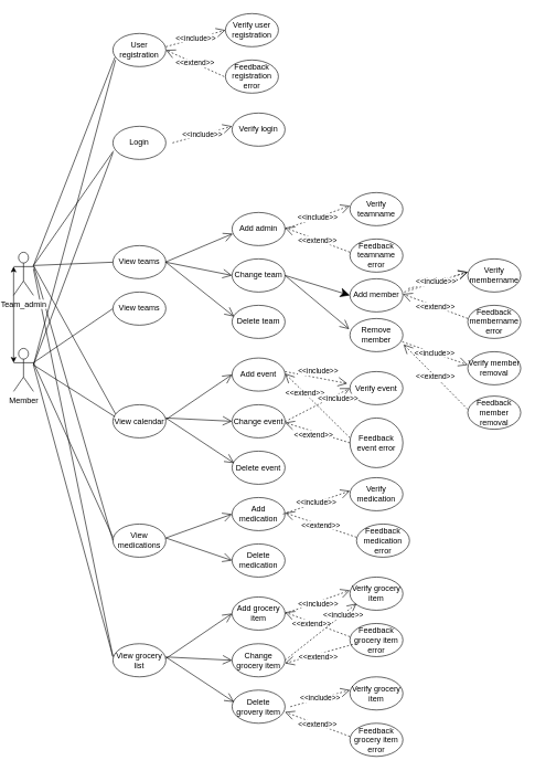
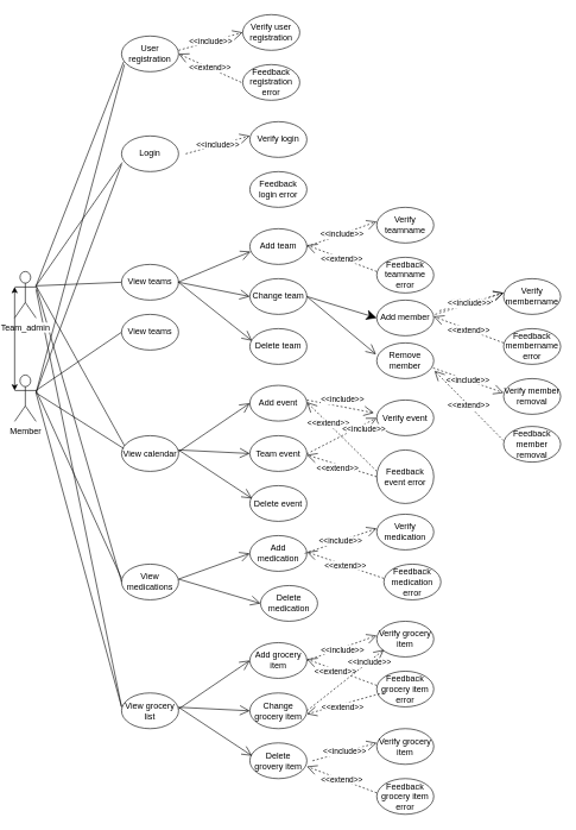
  <mxCell id="0" />
  <mxCell id="1" parent="0" />
  <mxCell id="2" value="User registration" style="ellipse;whiteSpace=wrap;html=1;" parent="1" vertex="1"><mxGeometry x="170" y="50" width="80" height="50" as="geometry" /></mxCell>
  <mxCell id="3" value="Verify user registration" style="ellipse;whiteSpace=wrap;html=1;" parent="1" vertex="1"><mxGeometry x="340" y="20" width="80" height="50" as="geometry" /></mxCell>
  <mxCell id="4" value="&lt;div&gt;Feedback registration&lt;/div&gt;&lt;div&gt;error&lt;/div&gt;" style="ellipse;whiteSpace=wrap;html=1;" parent="1" vertex="1"><mxGeometry x="340" y="90" width="80" height="50" as="geometry" /></mxCell>
  <mxCell id="5" value="Login" style="ellipse;whiteSpace=wrap;html=1;" parent="1" vertex="1"><mxGeometry x="170" y="190" width="80" height="50" as="geometry" /></mxCell>
  <mxCell id="6" value="Verify login" style="ellipse;whiteSpace=wrap;html=1;" parent="1" vertex="1"><mxGeometry x="350" y="170" width="80" height="50" as="geometry" /></mxCell>
+ <mxCell id="7" value="Feedback login error" style="ellipse;whiteSpace=wrap;html=1;" parent="1" vertex="1"><mxGeometry x="350" y="240" width="80" height="50" as="geometry" /></mxCell>
  <mxCell id="8" value="View teams" style="ellipse;whiteSpace=wrap;html=1;" parent="1" vertex="1"><mxGeometry x="170" y="370" width="80" height="50" as="geometry" /></mxCell>
- <mxCell id="9" value="Add admin" style="ellipse;whiteSpace=wrap;html=1;" parent="1" vertex="1"><mxGeometry x="350" y="320" width="80" height="50" as="geometry" /></mxCell>
+ <mxCell id="9" value="Add team" style="ellipse;whiteSpace=wrap;html=1;" parent="1" vertex="1"><mxGeometry x="350" y="320" width="80" height="50" as="geometry" /></mxCell>
  <mxCell id="10" value="Change team" style="ellipse;whiteSpace=wrap;html=1;" parent="1" vertex="1"><mxGeometry x="350" y="390" width="80" height="50" as="geometry" /></mxCell>
  <mxCell id="11" value="Delete team" style="ellipse;whiteSpace=wrap;html=1;" parent="1" vertex="1"><mxGeometry x="350" y="460" width="80" height="50" as="geometry" /></mxCell>
  <mxCell id="12" value="Add member" style="ellipse;whiteSpace=wrap;html=1;" parent="1" vertex="1"><mxGeometry x="528" y="420" width="80" height="50" as="geometry" /></mxCell>
  <mxCell id="13" value="Remove member" style="ellipse;whiteSpace=wrap;html=1;" parent="1" vertex="1"><mxGeometry x="528" y="480" width="80" height="50" as="geometry" /></mxCell>
  <mxCell id="14" value="View calendar" style="ellipse;whiteSpace=wrap;html=1;" parent="1" vertex="1"><mxGeometry x="170" y="610" width="80" height="50" as="geometry" /></mxCell>
  <mxCell id="15" value="Add event" style="ellipse;whiteSpace=wrap;html=1;" parent="1" vertex="1"><mxGeometry x="350" y="539.5" width="80" height="50" as="geometry" /></mxCell>
- <mxCell id="16" value="Change event" style="ellipse;whiteSpace=wrap;html=1;" parent="1" vertex="1"><mxGeometry x="350" y="610" width="80" height="50" as="geometry" /></mxCell>
+ <mxCell id="16" value="Team event" style="ellipse;whiteSpace=wrap;html=1;" parent="1" vertex="1"><mxGeometry x="350" y="610" width="80" height="50" as="geometry" /></mxCell>
  <mxCell id="17" value="Delete event" style="ellipse;whiteSpace=wrap;html=1;" parent="1" vertex="1"><mxGeometry x="350" y="680" width="80" height="50" as="geometry" /></mxCell>
  <mxCell id="18" value="View medications" style="ellipse;whiteSpace=wrap;html=1;" parent="1" vertex="1"><mxGeometry x="170" y="790" width="80" height="50" as="geometry" /></mxCell>
  <mxCell id="19" value="Add medication" style="ellipse;whiteSpace=wrap;html=1;" parent="1" vertex="1"><mxGeometry x="350" y="750" width="80" height="50" as="geometry" /></mxCell>
- <mxCell id="20" value="Delete medication" style="ellipse;whiteSpace=wrap;html=1;" parent="1" vertex="1"><mxGeometry x="350" y="820" width="80" height="50" as="geometry" /></mxCell>
+ <mxCell id="20" value="Delete medication" style="ellipse;whiteSpace=wrap;html=1;" parent="1" vertex="1"><mxGeometry x="365" y="820" width="80" height="50" as="geometry" /></mxCell>
  <mxCell id="21" value="&amp;lt;&amp;lt;include&amp;gt;&amp;gt;" style="endArrow=open;endSize=12;dashed=1;html=1;entryX=0;entryY=0.5;entryDx=0;entryDy=0;" parent="1" target="3" edge="1"><mxGeometry width="160" relative="1" as="geometry"><mxPoint x="250" y="70" as="sourcePoint" /><mxPoint x="410" y="70" as="targetPoint" /></mxGeometry></mxCell>
  <mxCell id="22" value="&amp;lt;&amp;lt;include&amp;gt;&amp;gt;" style="endArrow=open;endSize=12;dashed=1;html=1;entryX=0;entryY=0.5;entryDx=0;entryDy=0;" parent="1" edge="1"><mxGeometry width="160" relative="1" as="geometry"><mxPoint x="260" y="215" as="sourcePoint" /><mxPoint x="350" y="190" as="targetPoint" /></mxGeometry></mxCell>
  <mxCell id="23" value="&amp;lt;&amp;lt;extend&amp;gt;&amp;gt;" style="endArrow=open;endSize=12;dashed=1;html=1;entryX=1;entryY=0.5;entryDx=0;entryDy=0;" parent="1" target="2" edge="1"><mxGeometry width="160" relative="1" as="geometry"><mxPoint x="338" y="115" as="sourcePoint" /><mxPoint x="360" y="200" as="targetPoint" /></mxGeometry></mxCell>
  <mxCell id="24" value="" style="endArrow=open;endFill=1;endSize=12;html=1;entryX=0.013;entryY=0.64;entryDx=0;entryDy=0;entryPerimeter=0;" parent="1" target="9" edge="1"><mxGeometry width="160" relative="1" as="geometry"><mxPoint x="249" y="395" as="sourcePoint" /><mxPoint x="420" y="394.5" as="targetPoint" /></mxGeometry></mxCell>
  <mxCell id="25" value="" style="endArrow=classic;endFill=1;endSize=12;html=1;entryX=0;entryY=0.5;entryDx=0;entryDy=0;exitX=1;exitY=0.5;exitDx=0;exitDy=0;" parent="1" target="12" edge="1" source="10"><mxGeometry width="160" relative="1" as="geometry"><mxPoint x="458" y="435" as="sourcePoint" /><mxPoint x="535.04" y="427" as="targetPoint" /></mxGeometry></mxCell>
  <mxCell id="26" value="" style="endArrow=open;endFill=1;endSize=12;html=1;exitX=1;exitY=0.5;exitDx=0;exitDy=0;" parent="1" edge="1" source="10"><mxGeometry width="160" relative="1" as="geometry"><mxPoint x="458" y="435" as="sourcePoint" /><mxPoint x="527" y="496" as="targetPoint" /></mxGeometry></mxCell>
  <mxCell id="27" value="" style="endArrow=open;endFill=1;endSize=12;html=1;entryX=0.038;entryY=0.34;entryDx=0;entryDy=0;entryPerimeter=0;exitX=1;exitY=0.5;exitDx=0;exitDy=0;" parent="1" source="8" target="11" edge="1"><mxGeometry width="160" relative="1" as="geometry"><mxPoint x="270" y="404.5" as="sourcePoint" /><mxPoint x="362" y="367" as="targetPoint" /></mxGeometry></mxCell>
  <mxCell id="28" value="" style="endArrow=none;html=1;entryX=0.038;entryY=0.72;entryDx=0;entryDy=0;entryPerimeter=0;" parent="1" target="2" edge="1"><mxGeometry width="50" height="50" relative="1" as="geometry"><mxPoint x="50" y="400" as="sourcePoint" /><mxPoint x="90" y="370" as="targetPoint" /></mxGeometry></mxCell>
  <mxCell id="29" value="" style="endArrow=none;html=1;entryX=0.013;entryY=0.74;entryDx=0;entryDy=0;entryPerimeter=0;" parent="1" target="5" edge="1"><mxGeometry width="50" height="50" relative="1" as="geometry"><mxPoint x="50" y="400" as="sourcePoint" /><mxPoint x="100" y="350" as="targetPoint" /></mxGeometry></mxCell>
  <mxCell id="30" value="" style="endArrow=none;html=1;entryX=0;entryY=0.5;entryDx=0;entryDy=0;" parent="1" target="8" edge="1"><mxGeometry width="50" height="50" relative="1" as="geometry"><mxPoint x="50" y="400" as="sourcePoint" /><mxPoint x="120" y="360" as="targetPoint" /></mxGeometry></mxCell>
  <mxCell id="31" value="" style="endArrow=none;html=1;entryX=0.05;entryY=0.28;entryDx=0;entryDy=0;entryPerimeter=0;" parent="1" target="14" edge="1"><mxGeometry width="50" height="50" relative="1" as="geometry"><mxPoint x="50" y="400" as="sourcePoint" /><mxPoint x="180" y="405" as="targetPoint" /></mxGeometry></mxCell>
  <mxCell id="32" value="" style="endArrow=none;html=1;entryX=0;entryY=0.5;entryDx=0;entryDy=0;" parent="1" target="18" edge="1"><mxGeometry width="50" height="50" relative="1" as="geometry"><mxPoint x="50" y="400" as="sourcePoint" /><mxPoint x="170" y="770" as="targetPoint" /></mxGeometry></mxCell>
  <mxCell id="33" value="" style="endArrow=open;endFill=1;endSize=12;html=1;entryX=0;entryY=0.5;entryDx=0;entryDy=0;exitX=1;exitY=0.5;exitDx=0;exitDy=0;" parent="1" source="8" target="10" edge="1"><mxGeometry width="160" relative="1" as="geometry"><mxPoint x="250" y="389" as="sourcePoint" /><mxPoint x="356" y="460" as="targetPoint" /></mxGeometry></mxCell>
  <mxCell id="34" value="" style="endArrow=open;endFill=1;endSize=12;html=1;entryX=0.038;entryY=0.36;entryDx=0;entryDy=0;entryPerimeter=0;exitX=0.963;exitY=0.72;exitDx=0;exitDy=0;exitPerimeter=0;" parent="1" target="17" edge="1"><mxGeometry width="160" relative="1" as="geometry"><mxPoint x="250" y="630" as="sourcePoint" /><mxPoint x="356" y="701" as="targetPoint" /></mxGeometry></mxCell>
  <mxCell id="35" value="" style="endArrow=open;endFill=1;endSize=12;html=1;entryX=0;entryY=0.5;entryDx=0;entryDy=0;exitX=1;exitY=0.5;exitDx=0;exitDy=0;" parent="1" target="16" edge="1"><mxGeometry width="160" relative="1" as="geometry"><mxPoint x="250" y="630" as="sourcePoint" /><mxPoint x="350" y="660" as="targetPoint" /></mxGeometry></mxCell>
  <mxCell id="36" value="" style="endArrow=open;endFill=1;endSize=12;html=1;entryX=0;entryY=0.5;entryDx=0;entryDy=0;" parent="1" target="15" edge="1"><mxGeometry width="160" relative="1" as="geometry"><mxPoint x="250" y="632.5" as="sourcePoint" /><mxPoint x="352.04" y="589.5" as="targetPoint" /></mxGeometry></mxCell>
  <mxCell id="37" value="" style="endArrow=open;endFill=1;endSize=12;html=1;entryX=0;entryY=0.5;entryDx=0;entryDy=0;exitX=0.963;exitY=0.72;exitDx=0;exitDy=0;exitPerimeter=0;" parent="1" target="20" edge="1"><mxGeometry width="160" relative="1" as="geometry"><mxPoint x="250" y="811" as="sourcePoint" /><mxPoint x="353.04" y="879" as="targetPoint" /></mxGeometry></mxCell>
  <mxCell id="38" value="" style="endArrow=open;endFill=1;endSize=12;html=1;entryX=0;entryY=0.5;entryDx=0;entryDy=0;exitX=0.963;exitY=0.72;exitDx=0;exitDy=0;exitPerimeter=0;" parent="1" target="19" edge="1"><mxGeometry width="160" relative="1" as="geometry"><mxPoint x="250" y="811" as="sourcePoint" /><mxPoint x="353.04" y="879" as="targetPoint" /></mxGeometry></mxCell>
  <mxCell id="39" value="View grocery list" style="ellipse;whiteSpace=wrap;html=1;" parent="1" vertex="1"><mxGeometry x="170" y="970.5" width="80" height="50" as="geometry" /></mxCell>
  <mxCell id="40" value="Add grocery item" style="ellipse;whiteSpace=wrap;html=1;" parent="1" vertex="1"><mxGeometry x="350" y="900" width="80" height="50" as="geometry" /></mxCell>
  <mxCell id="41" value="Change grocery item" style="ellipse;whiteSpace=wrap;html=1;" parent="1" vertex="1"><mxGeometry x="350" y="970.5" width="80" height="50" as="geometry" /></mxCell>
  <mxCell id="42" value="Delete grovery item" style="ellipse;whiteSpace=wrap;html=1;" parent="1" vertex="1"><mxGeometry x="350" y="1040.5" width="80" height="50" as="geometry" /></mxCell>
  <mxCell id="43" value="" style="endArrow=open;endFill=1;endSize=12;html=1;entryX=0.038;entryY=0.36;entryDx=0;entryDy=0;entryPerimeter=0;exitX=0.963;exitY=0.72;exitDx=0;exitDy=0;exitPerimeter=0;" parent="1" target="42" edge="1"><mxGeometry width="160" relative="1" as="geometry"><mxPoint x="250" y="990.5" as="sourcePoint" /><mxPoint x="356" y="1061.5" as="targetPoint" /></mxGeometry></mxCell>
  <mxCell id="44" value="" style="endArrow=open;endFill=1;endSize=12;html=1;entryX=0;entryY=0.5;entryDx=0;entryDy=0;exitX=1;exitY=0.5;exitDx=0;exitDy=0;" parent="1" target="41" edge="1"><mxGeometry width="160" relative="1" as="geometry"><mxPoint x="250" y="990.5" as="sourcePoint" /><mxPoint x="350" y="1020.5" as="targetPoint" /></mxGeometry></mxCell>
  <mxCell id="45" value="" style="endArrow=open;endFill=1;endSize=12;html=1;entryX=0;entryY=0.5;entryDx=0;entryDy=0;" parent="1" target="40" edge="1"><mxGeometry width="160" relative="1" as="geometry"><mxPoint x="250" y="993" as="sourcePoint" /><mxPoint x="352.04" y="950" as="targetPoint" /></mxGeometry></mxCell>
  <mxCell id="46" value="" style="endArrow=none;html=1;entryX=0;entryY=0.39;entryDx=0;entryDy=0;entryPerimeter=0;" parent="1" target="39" edge="1"><mxGeometry width="50" height="50" relative="1" as="geometry"><mxPoint x="50" y="405" as="sourcePoint" /><mxPoint x="190" y="910" as="targetPoint" /></mxGeometry></mxCell>
  <mxCell id="47" value="Team_admin" style="shape=umlActor;verticalLabelPosition=bottom;labelBackgroundColor=#ffffff;verticalAlign=top;html=1;" parent="1" vertex="1"><mxGeometry x="20" y="380" width="30" height="65" as="geometry" /></mxCell>
  <mxCell id="48" value="Member" style="shape=umlActor;verticalLabelPosition=bottom;labelBackgroundColor=#ffffff;verticalAlign=top;html=1;" parent="1" vertex="1"><mxGeometry x="20" y="525" width="30" height="65" as="geometry" /></mxCell>
  <mxCell id="49" value="" style="endArrow=none;html=1;entryX=0.05;entryY=0.8;entryDx=0;entryDy=0;entryPerimeter=0;" parent="1" target="2" edge="1"><mxGeometry width="50" height="50" relative="1" as="geometry"><mxPoint x="50" y="550" as="sourcePoint" /><mxPoint x="100" y="539.5" as="targetPoint" /></mxGeometry></mxCell>
  <mxCell id="50" value="" style="endArrow=none;html=1;" parent="1" edge="1"><mxGeometry width="50" height="50" relative="1" as="geometry"><mxPoint x="50" y="550" as="sourcePoint" /><mxPoint x="170" y="230" as="targetPoint" /></mxGeometry></mxCell>
  <mxCell id="51" value="" style="endArrow=none;html=1;entryX=0;entryY=0.5;entryDx=0;entryDy=0;exitX=1;exitY=0.333;exitDx=0;exitDy=0;exitPerimeter=0;" parent="1" source="48" target="53" edge="1"><mxGeometry width="50" height="50" relative="1" as="geometry"><mxPoint x="50" y="591.667" as="sourcePoint" /><mxPoint x="180" y="405" as="targetPoint" /></mxGeometry></mxCell>
  <mxCell id="52" value="" style="endArrow=none;html=1;entryX=0.038;entryY=0.36;entryDx=0;entryDy=0;entryPerimeter=0;" parent="1" target="14" edge="1"><mxGeometry width="50" height="50" relative="1" as="geometry"><mxPoint x="50" y="550" as="sourcePoint" /><mxPoint x="170" y="620" as="targetPoint" /></mxGeometry></mxCell>
  <mxCell id="53" value="View teams" style="ellipse;whiteSpace=wrap;html=1;" parent="1" vertex="1"><mxGeometry x="170" y="440" width="80" height="50" as="geometry" /></mxCell>
  <mxCell id="54" value="" style="endArrow=none;html=1;exitX=1;exitY=0.333;exitDx=0;exitDy=0;exitPerimeter=0;" parent="1" source="48" edge="1"><mxGeometry width="50" height="50" relative="1" as="geometry"><mxPoint x="60" y="600" as="sourcePoint" /><mxPoint x="170" y="810" as="targetPoint" /></mxGeometry></mxCell>
  <mxCell id="55" value="" style="endArrow=none;html=1;" parent="1" edge="1"><mxGeometry width="50" height="50" relative="1" as="geometry"><mxPoint x="50" y="550" as="sourcePoint" /><mxPoint x="170" y="990" as="targetPoint" /></mxGeometry></mxCell>
  <mxCell id="56" value="" style="endArrow=classic;startArrow=classic;html=1;entryX=0;entryY=0.333;entryDx=0;entryDy=0;entryPerimeter=0;exitX=0;exitY=0.333;exitDx=0;exitDy=0;exitPerimeter=0;" edge="1" parent="1" source="48" target="47"><mxGeometry width="50" height="50" relative="1" as="geometry"><mxPoint x="-10" y="510" as="sourcePoint" /><mxPoint x="40" y="460" as="targetPoint" /></mxGeometry></mxCell>
  <mxCell id="57" value="Verify teamname" style="ellipse;whiteSpace=wrap;html=1;" vertex="1" parent="1"><mxGeometry x="528" y="290" width="80" height="50" as="geometry" /></mxCell>
  <mxCell id="58" value="Feedback teamname error" style="ellipse;whiteSpace=wrap;html=1;" vertex="1" parent="1"><mxGeometry x="528" y="360" width="80" height="50" as="geometry" /></mxCell>
  <mxCell id="59" value="&amp;lt;&amp;lt;include&amp;gt;&amp;gt;" style="endArrow=open;endSize=12;dashed=1;html=1;entryX=0;entryY=0.5;entryDx=0;entryDy=0;exitX=1;exitY=0.5;exitDx=0;exitDy=0;" edge="1" parent="1" source="9"><mxGeometry width="160" relative="1" as="geometry"><mxPoint x="438" y="335" as="sourcePoint" /><mxPoint x="528" y="310" as="targetPoint" /></mxGeometry></mxCell>
  <mxCell id="60" value="&amp;lt;&amp;lt;extend&amp;gt;&amp;gt;" style="endArrow=open;endSize=12;dashed=1;html=1;entryX=1.025;entryY=0.66;entryDx=0;entryDy=0;exitX=0;exitY=0.4;exitDx=0;exitDy=0;exitPerimeter=0;entryPerimeter=0;" edge="1" parent="1" source="58"><mxGeometry width="160" relative="1" as="geometry"><mxPoint x="528" y="372" as="sourcePoint" /><mxPoint x="430" y="343" as="targetPoint" /></mxGeometry></mxCell>
  <mxCell id="61" value="Verify membername" style="ellipse;whiteSpace=wrap;html=1;" vertex="1" parent="1"><mxGeometry x="706" y="390" width="80" height="50" as="geometry" /></mxCell>
  <mxCell id="62" value="Feedback membername error" style="ellipse;whiteSpace=wrap;html=1;" vertex="1" parent="1"><mxGeometry x="706" y="460" width="80" height="50" as="geometry" /></mxCell>
  <mxCell id="63" value="&amp;lt;&amp;lt;include&amp;gt;&amp;gt;" style="endArrow=open;endSize=12;dashed=1;html=1;entryX=0;entryY=0.5;entryDx=0;entryDy=0;" edge="1" parent="1"><mxGeometry width="160" relative="1" as="geometry"><mxPoint x="616" y="435" as="sourcePoint" /><mxPoint x="706" y="410" as="targetPoint" /></mxGeometry></mxCell>
  <mxCell id="64" value="&amp;lt;&amp;lt;extend&amp;gt;&amp;gt;" style="endArrow=open;endSize=12;dashed=1;html=1;entryX=1.025;entryY=0.66;entryDx=0;entryDy=0;exitX=0;exitY=0.4;exitDx=0;exitDy=0;exitPerimeter=0;entryPerimeter=0;" edge="1" parent="1" source="62"><mxGeometry width="160" relative="1" as="geometry"><mxPoint x="706" y="472" as="sourcePoint" /><mxPoint x="608" y="443" as="targetPoint" /></mxGeometry></mxCell>
  <mxCell id="65" value="&amp;lt;&amp;lt;include&amp;gt;&amp;gt;" style="endArrow=open;endSize=12;dashed=1;html=1;entryX=0;entryY=0.5;entryDx=0;entryDy=0;" edge="1" parent="1"><mxGeometry width="160" relative="1" as="geometry"><mxPoint x="610" y="440" as="sourcePoint" /><mxPoint x="706" y="410" as="targetPoint" /></mxGeometry></mxCell>
  <mxCell id="66" value="Verify member removal" style="ellipse;whiteSpace=wrap;html=1;" vertex="1" parent="1"><mxGeometry x="706" y="530" width="80" height="50" as="geometry" /></mxCell>
  <mxCell id="67" value="&amp;lt;&amp;lt;include&amp;gt;&amp;gt;" style="endArrow=open;endSize=12;dashed=1;html=1;entryX=0;entryY=0.5;entryDx=0;entryDy=0;exitX=0.988;exitY=0.7;exitDx=0;exitDy=0;exitPerimeter=0;" edge="1" parent="1" source="13"><mxGeometry width="160" relative="1" as="geometry"><mxPoint x="616" y="575" as="sourcePoint" /><mxPoint x="706" y="550" as="targetPoint" /></mxGeometry></mxCell>
  <mxCell id="68" value="Verify medication" style="ellipse;whiteSpace=wrap;html=1;" vertex="1" parent="1"><mxGeometry x="528" y="720" width="80" height="50" as="geometry" /></mxCell>
  <mxCell id="69" value="Feedback medication error" style="ellipse;whiteSpace=wrap;html=1;" vertex="1" parent="1"><mxGeometry x="538" y="790" width="80" height="50" as="geometry" /></mxCell>
  <mxCell id="70" value="&amp;lt;&amp;lt;extend&amp;gt;&amp;gt;" style="endArrow=open;endSize=12;dashed=1;html=1;entryX=1.025;entryY=0.66;entryDx=0;entryDy=0;exitX=0;exitY=0.4;exitDx=0;exitDy=0;exitPerimeter=0;entryPerimeter=0;" edge="1" parent="1" source="69"><mxGeometry width="160" relative="1" as="geometry"><mxPoint x="528" y="802" as="sourcePoint" /><mxPoint x="430" y="773" as="targetPoint" /></mxGeometry></mxCell>
  <mxCell id="71" value="&amp;lt;&amp;lt;include&amp;gt;&amp;gt;" style="endArrow=open;endSize=12;dashed=1;html=1;entryX=0;entryY=0.5;entryDx=0;entryDy=0;" edge="1" parent="1"><mxGeometry width="160" relative="1" as="geometry"><mxPoint x="427" y="775" as="sourcePoint" /><mxPoint x="528" y="740" as="targetPoint" /></mxGeometry></mxCell>
  <mxCell id="72" value="Verify grocery item" style="ellipse;whiteSpace=wrap;html=1;" vertex="1" parent="1"><mxGeometry x="528" y="870" width="80" height="50" as="geometry" /></mxCell>
  <mxCell id="73" value="Feedback grocery item error" style="ellipse;whiteSpace=wrap;html=1;" vertex="1" parent="1"><mxGeometry x="528" y="940" width="80" height="50" as="geometry" /></mxCell>
  <mxCell id="74" value="&amp;lt;&amp;lt;extend&amp;gt;&amp;gt;" style="endArrow=open;endSize=12;dashed=1;html=1;entryX=1.025;entryY=0.66;entryDx=0;entryDy=0;exitX=0;exitY=0.4;exitDx=0;exitDy=0;exitPerimeter=0;entryPerimeter=0;" edge="1" parent="1" source="73"><mxGeometry x="0.171" y="2" width="160" relative="1" as="geometry"><mxPoint x="528" y="952" as="sourcePoint" /><mxPoint x="430" y="923" as="targetPoint" /><mxPoint as="offset" /></mxGeometry></mxCell>
  <mxCell id="75" value="&amp;lt;&amp;lt;include&amp;gt;&amp;gt;" style="endArrow=open;endSize=12;dashed=1;html=1;entryX=0;entryY=0.5;entryDx=0;entryDy=0;exitX=1;exitY=0.5;exitDx=0;exitDy=0;" edge="1" parent="1" source="40"><mxGeometry x="0.002" y="-3" width="160" relative="1" as="geometry"><mxPoint x="438" y="915" as="sourcePoint" /><mxPoint x="528" y="890" as="targetPoint" /><mxPoint as="offset" /></mxGeometry></mxCell>
  <mxCell id="76" value="Verify grocery item" style="ellipse;whiteSpace=wrap;html=1;" vertex="1" parent="1"><mxGeometry x="528" y="1020.5" width="80" height="50" as="geometry" /></mxCell>
  <mxCell id="77" value="Feedback grocery item error" style="ellipse;whiteSpace=wrap;html=1;" vertex="1" parent="1"><mxGeometry x="528" y="1090.5" width="80" height="50" as="geometry" /></mxCell>
  <mxCell id="78" value="&amp;lt;&amp;lt;extend&amp;gt;&amp;gt;" style="endArrow=open;endSize=12;dashed=1;html=1;entryX=1.025;entryY=0.66;entryDx=0;entryDy=0;exitX=0;exitY=0.4;exitDx=0;exitDy=0;exitPerimeter=0;entryPerimeter=0;" edge="1" parent="1" source="77"><mxGeometry width="160" relative="1" as="geometry"><mxPoint x="528" y="1102.5" as="sourcePoint" /><mxPoint x="430" y="1073.5" as="targetPoint" /></mxGeometry></mxCell>
  <mxCell id="79" value="&amp;lt;&amp;lt;include&amp;gt;&amp;gt;" style="endArrow=open;endSize=12;dashed=1;html=1;entryX=0;entryY=0.5;entryDx=0;entryDy=0;" edge="1" parent="1"><mxGeometry width="160" relative="1" as="geometry"><mxPoint x="438" y="1065.5" as="sourcePoint" /><mxPoint x="528" y="1040.5" as="targetPoint" /></mxGeometry></mxCell>
  <mxCell id="80" value="Feedback member removal" style="ellipse;whiteSpace=wrap;html=1;" vertex="1" parent="1"><mxGeometry x="706" y="597" width="80" height="50" as="geometry" /></mxCell>
  <mxCell id="81" value="&amp;lt;&amp;lt;extend&amp;gt;&amp;gt;" style="endArrow=open;endSize=12;dashed=1;html=1;exitX=0;exitY=0.4;exitDx=0;exitDy=0;exitPerimeter=0;" edge="1" parent="1" source="80"><mxGeometry width="160" relative="1" as="geometry"><mxPoint x="706" y="609" as="sourcePoint" /><mxPoint x="609" y="519" as="targetPoint" /></mxGeometry></mxCell>
  <mxCell id="82" value="&amp;lt;&amp;lt;include&amp;gt;&amp;gt;" style="endArrow=open;endSize=12;dashed=1;html=1;exitX=1;exitY=0.5;exitDx=0;exitDy=0;" edge="1" parent="1" source="41"><mxGeometry x="0.607" y="-2" width="160" relative="1" as="geometry"><mxPoint x="440" y="1005" as="sourcePoint" /><mxPoint x="538" y="910" as="targetPoint" /><mxPoint as="offset" /></mxGeometry></mxCell>
  <mxCell id="83" value="&amp;lt;&amp;lt;extend&amp;gt;&amp;gt;" style="endArrow=open;endSize=12;dashed=1;html=1;exitX=0;exitY=0.4;exitDx=0;exitDy=0;exitPerimeter=0;" edge="1" parent="1"><mxGeometry x="0.093" y="4" width="160" relative="1" as="geometry"><mxPoint x="538" y="970" as="sourcePoint" /><mxPoint x="430" y="1000" as="targetPoint" /><mxPoint as="offset" /></mxGeometry></mxCell>
  <mxCell id="84" value="Verify event" style="ellipse;whiteSpace=wrap;html=1;" vertex="1" parent="1"><mxGeometry x="528" y="560" width="80" height="50" as="geometry" /></mxCell>
  <mxCell id="85" value="Feedback event error" style="ellipse;whiteSpace=wrap;html=1;" vertex="1" parent="1"><mxGeometry x="528" y="630" width="80" height="75" as="geometry" /></mxCell>
  <mxCell id="86" value="&amp;lt;&amp;lt;extend&amp;gt;&amp;gt;" style="endArrow=open;endSize=12;dashed=1;html=1;entryX=1.025;entryY=0.66;entryDx=0;entryDy=0;exitX=0;exitY=0.4;exitDx=0;exitDy=0;exitPerimeter=0;entryPerimeter=0;" edge="1" parent="1" source="85"><mxGeometry x="0.384" width="160" relative="1" as="geometry"><mxPoint x="528" y="592" as="sourcePoint" /><mxPoint x="430" y="563" as="targetPoint" /><mxPoint as="offset" /></mxGeometry></mxCell>
  <mxCell id="87" value="&amp;lt;&amp;lt;include&amp;gt;&amp;gt;" style="endArrow=open;endSize=12;dashed=1;html=1;exitX=1;exitY=0.5;exitDx=0;exitDy=0;entryX=0;entryY=0.5;entryDx=0;entryDy=0;" edge="1" parent="1" target="84"><mxGeometry x="0.585" y="-5" width="160" relative="1" as="geometry"><mxPoint x="430" y="635.5" as="sourcePoint" /><mxPoint x="520" y="640" as="targetPoint" /><mxPoint as="offset" /></mxGeometry></mxCell>
  <mxCell id="88" value="&amp;lt;&amp;lt;extend&amp;gt;&amp;gt;" style="endArrow=open;endSize=12;dashed=1;html=1;exitX=0;exitY=0.5;exitDx=0;exitDy=0;" edge="1" parent="1" source="85"><mxGeometry x="0.093" y="4" width="160" relative="1" as="geometry"><mxPoint x="538" y="607" as="sourcePoint" /><mxPoint x="430" y="637" as="targetPoint" /><mxPoint as="offset" /></mxGeometry></mxCell>
  <mxCell id="89" value="&amp;lt;&amp;lt;include&amp;gt;&amp;gt;" style="endArrow=open;endSize=12;dashed=1;html=1;exitX=1;exitY=0.5;exitDx=0;exitDy=0;entryX=-0.05;entryY=0.36;entryDx=0;entryDy=0;entryPerimeter=0;" edge="1" parent="1" target="84"><mxGeometry x="0.026" y="9" width="160" relative="1" as="geometry"><mxPoint x="430" y="560" as="sourcePoint" /><mxPoint x="528" y="509.5" as="targetPoint" /><mxPoint as="offset" /></mxGeometry></mxCell>
